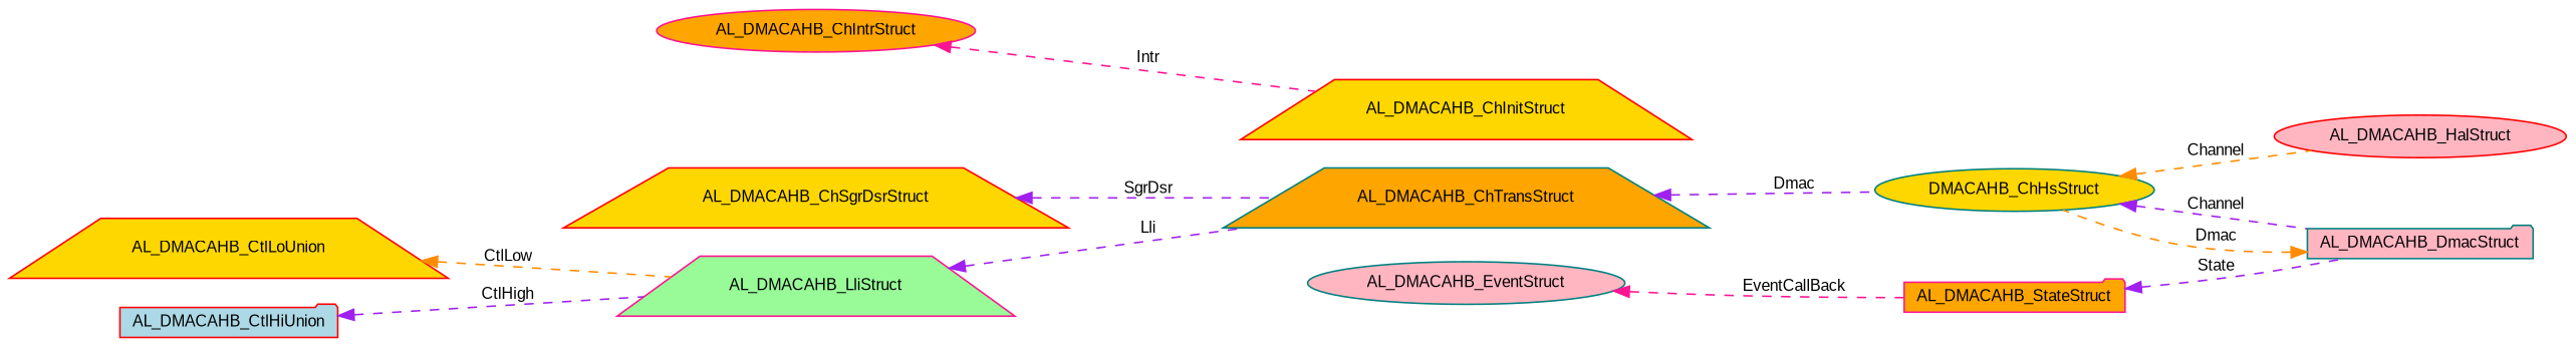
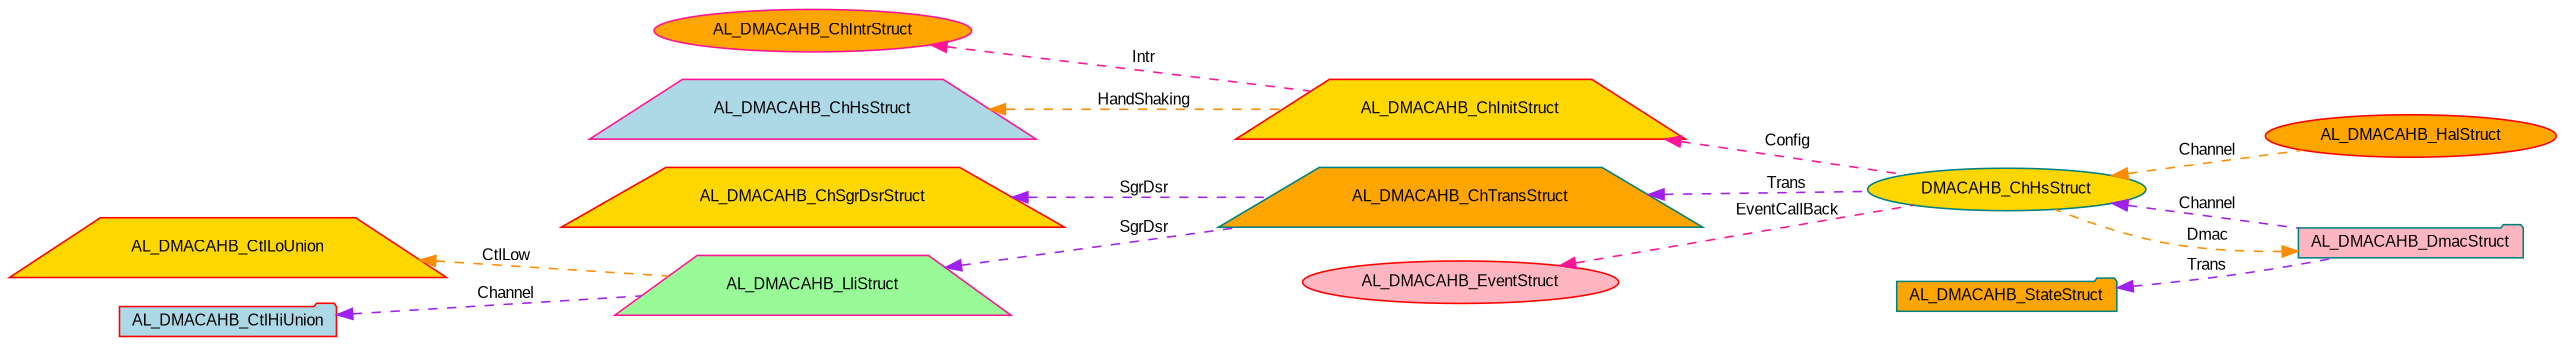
  digraph {
    fontname="Liberation Sans"
    rankdir=LR
    node [color=red fillcolor=orange fontname="Liberation Sans" fontsize=10 shape=trapezium style=filled]
    edge [color=purple dir=back fontname="Liberation Sans" fontsize=10 labelfontname=Helvetica labelfontsize=10 style=dashed]
-   n1 [fillcolor=lightpink fontcolor=black height=0.2 label=AL_DMACAHB_HalStruct shape=ellipse width=0.4]
+   n1 [fontcolor=black height=0.2 label=AL_DMACAHB_HalStruct shape=ellipse width=0.4]
    n2 [color=teal fillcolor=gold height=0.2 label=DMACAHB_ChHsStruct shape=ellipse width=0.4]
    n3 [color=teal fillcolor=lightpink height=0.2 label=AL_DMACAHB_DmacStruct shape=folder width=0.4]
    n4 [fillcolor=gold height=0.2 label=AL_DMACAHB_ChInitStruct width=0.4]
    n5 [color=deeppink height=0.2 label=AL_DMACAHB_ChIntrStruct shape=ellipse width=0.4]
+   n6 [color=deeppink fillcolor=lightblue height=0.2 label=AL_DMACAHB_ChHsStruct width=0.4]
    n7 [fillcolor=gold height=0.2 label=AL_DMACAHB_ChSgrDsrStruct width=0.4]
    n8 [color=teal height=0.2 label=AL_DMACAHB_ChTransStruct width=0.4]
-   n9 [color=deeppink height=0.2 label=AL_DMACAHB_StateStruct shape=folder width=0.4]
-   n10 [color=teal fillcolor=lightpink height=0.2 label=AL_DMACAHB_EventStruct shape=ellipse width=0.4]
+   n9 [color=teal height=0.2 label=AL_DMACAHB_StateStruct shape=folder width=0.4]
+   n10 [fillcolor=lightpink height=0.2 label=AL_DMACAHB_EventStruct shape=ellipse width=0.4]
    n11 [color=deeppink fillcolor=palegreen height=0.2 label=AL_DMACAHB_LliStruct width=0.4]
    n12 [fillcolor=gold height=0.2 label=AL_DMACAHB_CtlLoUnion width=0.4]
    n13 [fillcolor=lightblue height=0.2 label=AL_DMACAHB_CtlHiUnion shape=folder width=0.4]
    n2 -> n1 [color=darkorange label=" Channel"]
    n2 -> n3 [label=" Channel"]
    n3 -> n2 [color=darkorange label=" Dmac"]
+   n4 -> n2 [color=deeppink label=" Config"]
    n5 -> n4 [color=deeppink label=" Intr"]
+   n6 -> n4 [color=darkorange label=" HandShaking"]
    n7 -> n8 [label=" SgrDsr"]
-   n8 -> n2 [label=" Dmac"]
-   n9 -> n3 [label=" State"]
-   n10 -> n9 [color=deeppink label=" EventCallBack"]
-   n11 -> n8 [label=" Lli"]
+   n8 -> n2 [label=" Trans"]
+   n9 -> n3 [label=" Trans"]
+   n10 -> n2 [color=deeppink label=" EventCallBack"]
+   n11 -> n8 [label=" SgrDsr"]
    n12 -> n11 [color=darkorange label=" CtlLow"]
-   n13 -> n11 [label=" CtlHigh"]
+   n13 -> n11 [label=" Channel"]
  }
